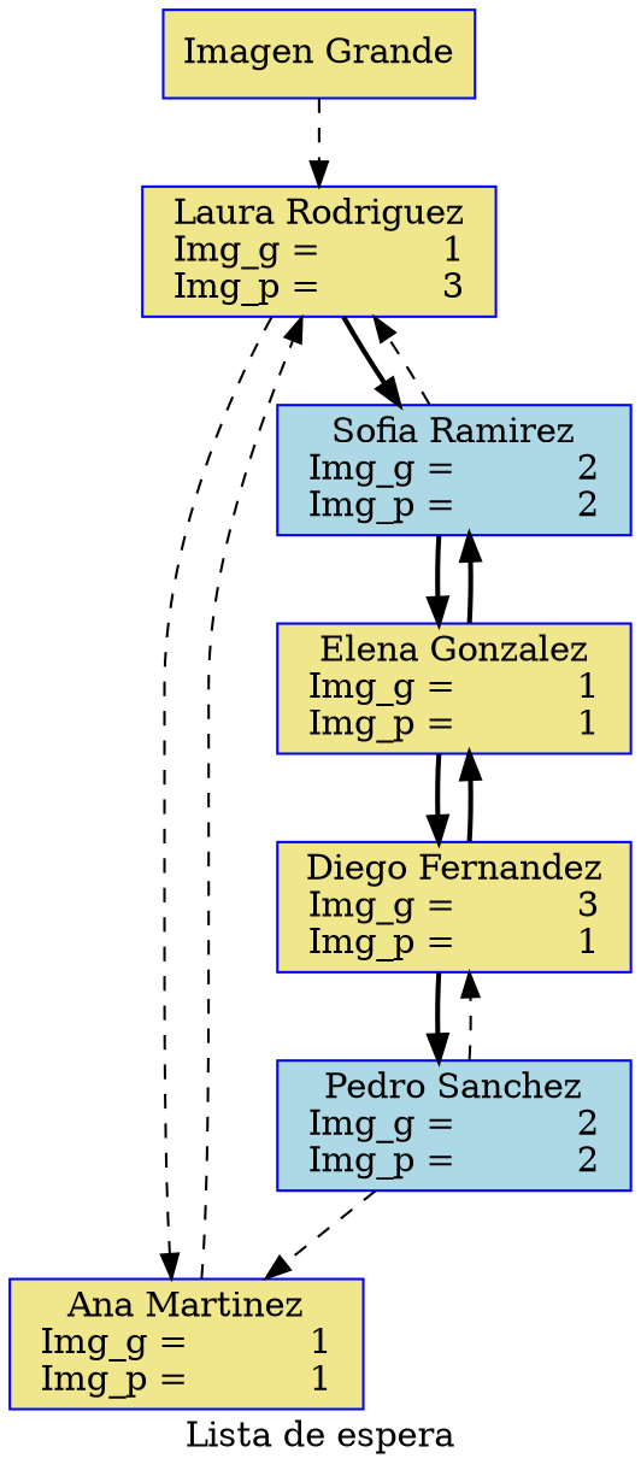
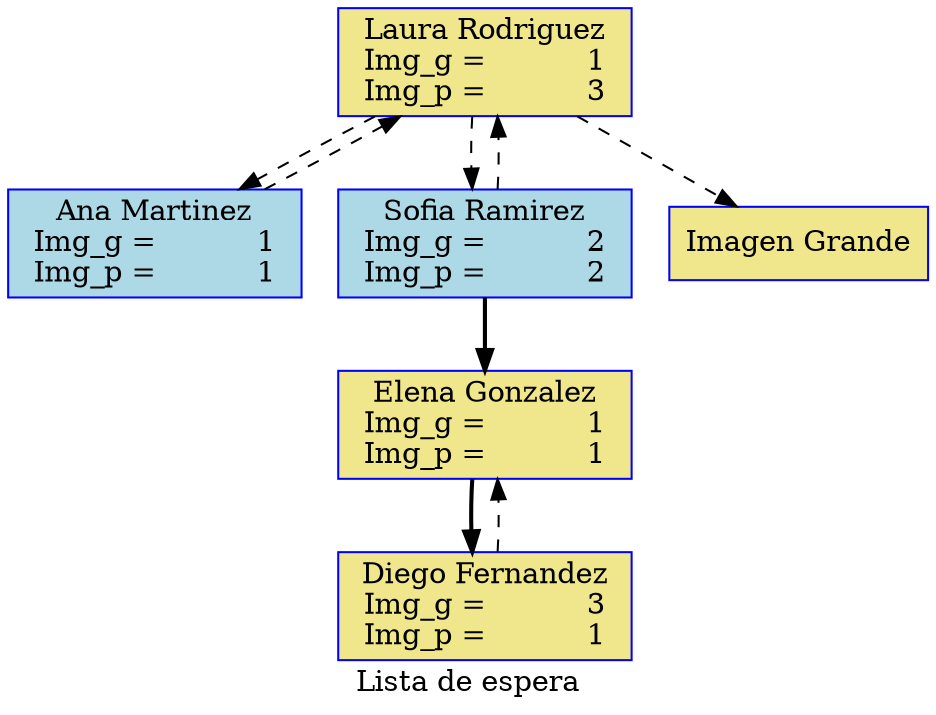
  digraph {
    label="Lista de espera"
    node [color=blue fillcolor=khaki shape=box style=filled]
    edge [style=dashed]
    n1 [label="Laura Rodriguez\n Img_g =           1 \n Img_p =           3 "]
-   n2 [label="Ana Martinez\n Img_g =           1 \n Img_p =           1 "]
+   n2 [fillcolor=lightblue label="Ana Martinez\n Img_g =           1 \n Img_p =           1 "]
    n3 [fillcolor=lightblue label="Sofia Ramirez\n Img_g =           2 \n Img_p =           2 "]
    n4 [label="Elena Gonzalez\n Img_g =           1 \n Img_p =           1 "]
-   n5 [fillcolor=lightblue label="Pedro Sanchez\n Img_g =           2 \n Img_p =           2 "]
    n6 [label="Diego Fernandez\n Img_g =           3 \n Img_p =           1 "]
    n7 [label="Imagen Grande"]
    n1 -> n2
-   n1 -> n3 [style=bold]
+   n1 -> n3
    n2 -> n1
    n3 -> n1
    n3 -> n4 [style=bold]
-   n4 -> n3 [style=bold]
    n4 -> n6 [style=bold]
-   n5 -> n2
-   n5 -> n6
-   n6 -> n4 [style=bold]
-   n6 -> n5 [style=bold]
-   n7 -> n1
+   n6 -> n4
+   n1 -> n7
  }
